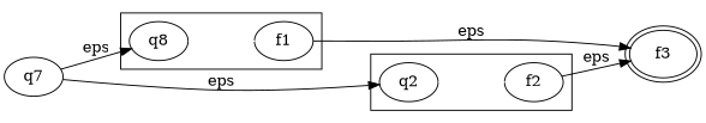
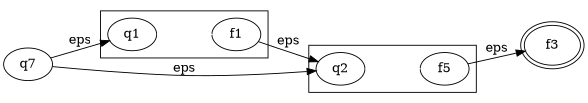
  digraph {
    rankdir=LR
-   q1 [label=q8]
+   q1
    f1
    q2
-   f2
+   f2 [label=f5]
    n5 [label=f3 peripheries=2]
    n6 [label=q7]
    subgraph cluster_1 {
      q1
      f1
    }
    subgraph cluster_2 {
      q2
      f2
    }
    q1 -> f1 [color=white]
-   f1 -> n5 [label=eps]
+   f1 -> q2 [label=eps]
    q2 -> f2 [color=white]
    f2 -> n5 [label=eps]
    n6 -> q1 [label=eps]
    n6 -> q2 [label=eps]
  }
